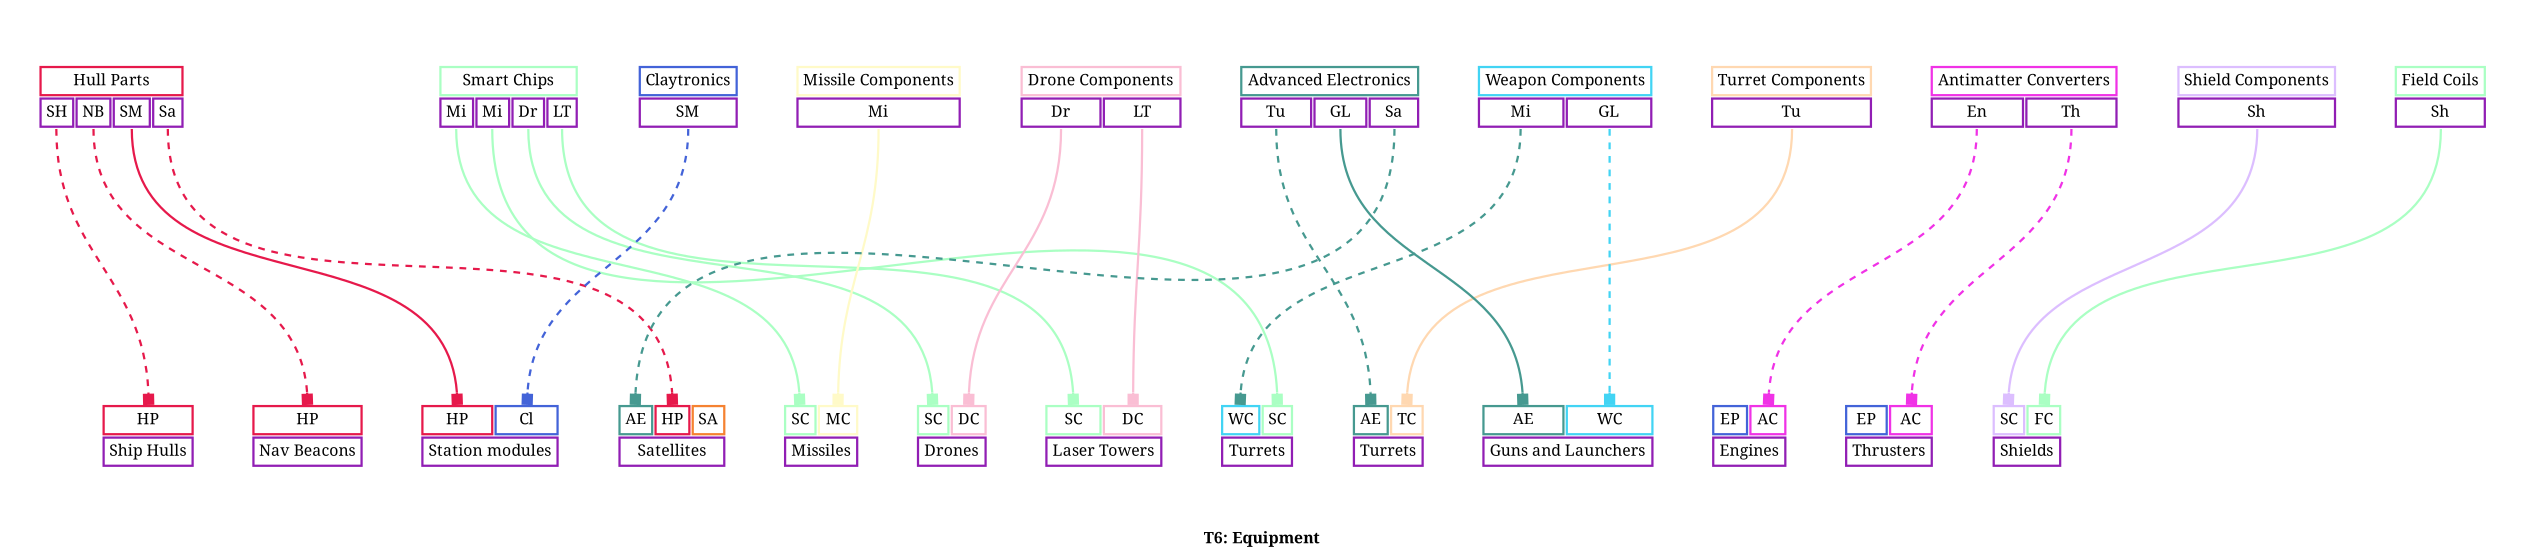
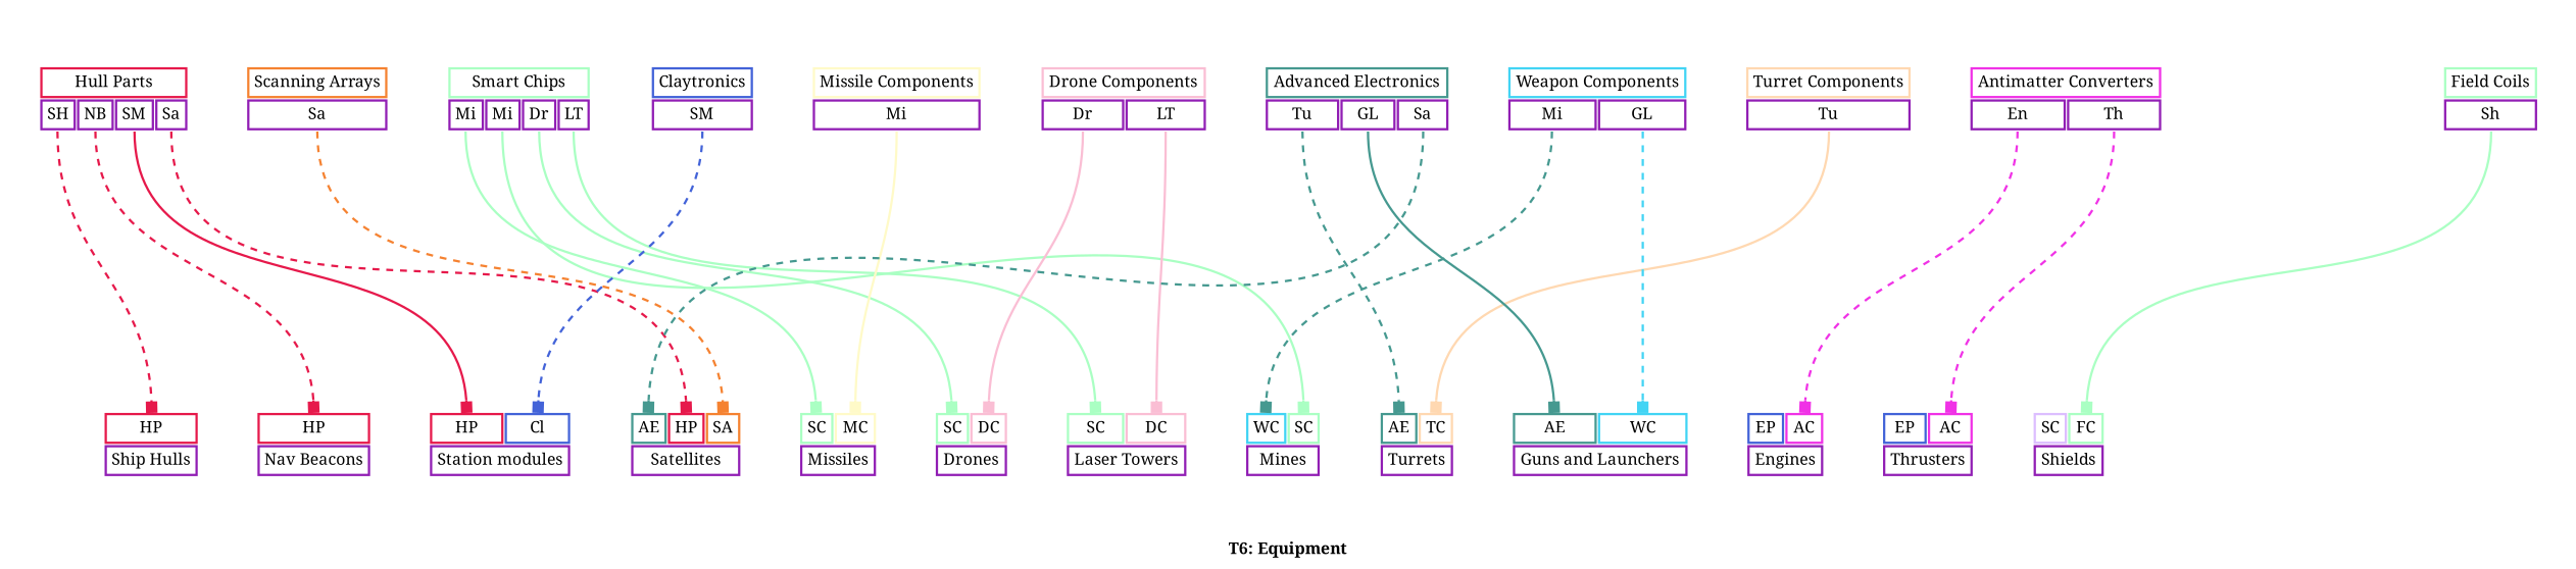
  digraph {
    compound=true
    fontname="Noto Serif"
    label=<<b>T6: Equipment</b>>
    nodesep=0.3
    ranksep=3
    node [color=slategray1 fontname="Noto Serif" margin=0.2 penwidth=2.0 shape=plaintext]
    edge [arrowType=normal arrowhead=box arrowsize=1.0 color="#aaffc3" fontname="Noto Serif" headport="hull_parts:n" penwidth=2.0 style=dashed tailport="satellites:s" weight=1.0]
    n1 [label=<<table border="0" cellborder="2" cellpadding="4" cellspacing="1" fixedsize="false" id="hull_parts" port="output">      <tr>     <td align="text" bgcolor="white" color="#e6194B" colspan="4">Hull Parts</td>   </tr>        <tr>                <td align="text" bgcolor="white" color="#911eb4" port="ship_hulls">SH</td>                <td align="text" bgcolor="white" color="#911eb4" port="nav_beacons">NB</td>                <td align="text" bgcolor="white" color="#911eb4" port="station_modules">SM</td>                <td align="text" bgcolor="white" color="#911eb4" port="satellites">Sa</td>            </tr>    </table>>]
    n2 [label=<<table border="0" cellborder="2" cellpadding="4" cellspacing="1" fixedsize="false" id="smart_chips" port="output">      <tr>     <td align="text" bgcolor="white" color="#aaffc3" colspan="4">Smart Chips</td>   </tr>        <tr>                <td align="text" bgcolor="white" color="#911eb4" port="missiles">Mi</td>                <td align="text" bgcolor="white" color="#911eb4" port="mines">Mi</td>                <td align="text" bgcolor="white" color="#911eb4" port="drones">Dr</td>                <td align="text" bgcolor="white" color="#911eb4" port="laser_towers">LT</td>            </tr>    </table>>]
+   n3 [label=<<table border="0" cellborder="2" cellpadding="4" cellspacing="1" fixedsize="false" id="scanning_arrays" port="output">      <tr>     <td align="text" bgcolor="white" color="#f58231" colspan="1">Scanning Arrays</td>   </tr>        <tr>                <td align="text" bgcolor="white" color="#911eb4" port="satellites">Sa</td>            </tr>    </table>>]
    n4 [label=<<table border="0" cellborder="2" cellpadding="4" cellspacing="1" fixedsize="false" id="drone_components" port="output">      <tr>     <td align="text" bgcolor="white" color="#fabed4" colspan="2">Drone Components</td>   </tr>        <tr>                <td align="text" bgcolor="white" color="#911eb4" port="drones">Dr</td>                <td align="text" bgcolor="white" color="#911eb4" port="laser_towers">LT</td>            </tr>    </table>>]
    n5 [label=<<table border="0" cellborder="2" cellpadding="4" cellspacing="1" fixedsize="false" id="turret_components" port="output">      <tr>     <td align="text" bgcolor="white" color="#ffd8b1" colspan="1">Turret Components</td>   </tr>        <tr>                <td align="text" bgcolor="white" color="#911eb4" port="turrets">Tu</td>            </tr>    </table>>]
    n6 [label=<<table border="0" cellborder="2" cellpadding="4" cellspacing="1" fixedsize="false" id="missile_components" port="output">      <tr>     <td align="text" bgcolor="white" color="#fffac8" colspan="1">Missile Components</td>   </tr>        <tr>                <td align="text" bgcolor="white" color="#911eb4" port="missiles">Mi</td>            </tr>    </table>>]
    n7 [label=<<table border="0" cellborder="2" cellpadding="4" cellspacing="1" fixedsize="false" id="field_coils" port="output">      <tr>     <td align="text" bgcolor="white" color="#aaffc3" colspan="1">Field Coils</td>   </tr>        <tr>                <td align="text" bgcolor="white" color="#911eb4" port="shields">Sh</td>            </tr>    </table>>]
-   n8 [label=<<table border="0" cellborder="2" cellpadding="4" cellspacing="1" fixedsize="false" id="shield_components" port="output">      <tr>     <td align="text" bgcolor="white" color="#dcbeff" colspan="1">Shield Components</td>   </tr>        <tr>                <td align="text" bgcolor="white" color="#911eb4" port="shields">Sh</td>            </tr>    </table>>]
    n9 [label=<<table border="0" cellborder="2" cellpadding="4" cellspacing="1" fixedsize="false" id="antimatter_converters" port="output">      <tr>     <td align="text" bgcolor="white" color="#f032e6" colspan="2">Antimatter Converters</td>   </tr>        <tr>                <td align="text" bgcolor="white" color="#911eb4" port="engines">En</td>                <td align="text" bgcolor="white" color="#911eb4" port="thrusters">Th</td>            </tr>    </table>>]
    n10 [label=<<table border="0" cellborder="2" cellpadding="4" cellspacing="1" fixedsize="false" id="weapon_components" port="output">      <tr>     <td align="text" bgcolor="white" color="#42d4f4" colspan="2">Weapon Components</td>   </tr>        <tr>                <td align="text" bgcolor="white" color="#911eb4" port="mines">Mi</td>                <td align="text" bgcolor="white" color="#911eb4" port="guns_and_launchers">GL</td>            </tr>    </table>>]
    n11 [label=<<table border="0" cellborder="2" cellpadding="4" cellspacing="1" fixedsize="false" id="claytronics" port="output">      <tr>     <td align="text" bgcolor="white" color="#4363d8" colspan="1">Claytronics</td>   </tr>        <tr>                <td align="text" bgcolor="white" color="#911eb4" port="station_modules">SM</td>            </tr>    </table>>]
    n12 [label=<<table border="0" cellborder="2" cellpadding="4" cellspacing="1" fixedsize="false" id="advanced_electronics" port="output">      <tr>     <td align="text" bgcolor="white" color="#469990" colspan="3">Advanced Electronics</td>   </tr>        <tr>                <td align="text" bgcolor="white" color="#911eb4" port="turrets">Tu</td>                <td align="text" bgcolor="white" color="#911eb4" port="guns_and_launchers">GL</td>                <td align="text" bgcolor="white" color="#911eb4" port="satellites">Sa</td>            </tr>    </table>>]
    n13 [label=<<table border="0" cellborder="2" cellpadding="4" cellspacing="1" fixedsize="false" id="ship_hulls" port="output">        <tr>                <td align="text" bgcolor="white" color="#e6194B" port="hull_parts">HP</td>            </tr>      <tr>     <td align="text" bgcolor="white" color="#911eb4" colspan="1">Ship Hulls</td>   </tr>    </table>>]
    n14 [label=<<table border="0" cellborder="2" cellpadding="4" cellspacing="1" fixedsize="false" id="nav_beacons" port="output">        <tr>                <td align="text" bgcolor="white" color="#e6194B" port="hull_parts">HP</td>            </tr>      <tr>     <td align="text" bgcolor="white" color="#911eb4" colspan="1">Nav Beacons</td>   </tr>    </table>>]
    n15 [label=<<table border="0" cellborder="2" cellpadding="4" cellspacing="1" fixedsize="false" id="missiles" port="output">        <tr>                <td align="text" bgcolor="white" color="#aaffc3" port="smart_chips">SC</td>                <td align="text" bgcolor="white" color="#fffac8" port="missile_components">MC</td>            </tr>      <tr>     <td align="text" bgcolor="white" color="#911eb4" colspan="2">Missiles</td>   </tr>    </table>>]
    n16 [label=<<table border="0" cellborder="2" cellpadding="4" cellspacing="1" fixedsize="false" id="station_modules" port="output">        <tr>                <td align="text" bgcolor="white" color="#e6194B" port="hull_parts">HP</td>                <td align="text" bgcolor="white" color="#4363d8" port="claytronics">Cl</td>            </tr>      <tr>     <td align="text" bgcolor="white" color="#911eb4" colspan="2">Station modules</td>   </tr>    </table>>]
    n17 [label=<<table border="0" cellborder="2" cellpadding="4" cellspacing="1" fixedsize="false" id="engines" port="output">        <tr>                <td align="text" bgcolor="white" color="#4363d8" port="engine_parts">EP</td>                <td align="text" bgcolor="white" color="#f032e6" port="antimatter_converters">AC</td>            </tr>      <tr>     <td align="text" bgcolor="white" color="#911eb4" colspan="2">Engines</td>   </tr>    </table>>]
    n18 [label=<<table border="0" cellborder="2" cellpadding="4" cellspacing="1" fixedsize="false" id="thrusters" port="output">        <tr>                <td align="text" bgcolor="white" color="#4363d8" port="engine_parts">EP</td>                <td align="text" bgcolor="white" color="#f032e6" port="antimatter_converters">AC</td>            </tr>      <tr>     <td align="text" bgcolor="white" color="#911eb4" colspan="2">Thrusters</td>   </tr>    </table>>]
-   n19 [label=<<table border="0" cellborder="2" cellpadding="4" cellspacing="1" fixedsize="false" id="mines" port="output">        <tr>                <td align="text" bgcolor="white" color="#42d4f4" port="weapon_components">WC</td>                <td align="text" bgcolor="white" color="#aaffc3" port="smart_chips">SC</td>            </tr>      <tr>     <td align="text" bgcolor="white" color="#911eb4" colspan="2">Turrets</td>   </tr>    </table>>]
+   n19 [label=<<table border="0" cellborder="2" cellpadding="4" cellspacing="1" fixedsize="false" id="mines" port="output">        <tr>                <td align="text" bgcolor="white" color="#42d4f4" port="weapon_components">WC</td>                <td align="text" bgcolor="white" color="#aaffc3" port="smart_chips">SC</td>            </tr>      <tr>     <td align="text" bgcolor="white" color="#911eb4" colspan="2">Mines</td>   </tr>    </table>>]
    n20 [label=<<table border="0" cellborder="2" cellpadding="4" cellspacing="1" fixedsize="false" id="drones" port="output">        <tr>                <td align="text" bgcolor="white" color="#aaffc3" port="smart_chips">SC</td>                <td align="text" bgcolor="white" color="#fabed4" port="drone_components">DC</td>            </tr>      <tr>     <td align="text" bgcolor="white" color="#911eb4" colspan="2">Drones</td>   </tr>    </table>>]
    n21 [label=<<table border="0" cellborder="2" cellpadding="4" cellspacing="1" fixedsize="false" id="laser_towers" port="output">        <tr>                <td align="text" bgcolor="white" color="#aaffc3" port="smart_chips">SC</td>                <td align="text" bgcolor="white" color="#fabed4" port="drone_components">DC</td>            </tr>      <tr>     <td align="text" bgcolor="white" color="#911eb4" colspan="2">Laser Towers</td>   </tr>    </table>>]
    n22 [label=<<table border="0" cellborder="2" cellpadding="4" cellspacing="1" fixedsize="false" id="shields" port="output">        <tr>                <td align="text" bgcolor="white" color="#dcbeff" port="shield_components">SC</td>                <td align="text" bgcolor="white" color="#aaffc3" port="field_coils">FC</td>            </tr>      <tr>     <td align="text" bgcolor="white" color="#911eb4" colspan="2">Shields</td>   </tr>    </table>>]
    n23 [label=<<table border="0" cellborder="2" cellpadding="4" cellspacing="1" fixedsize="false" id="turrets" port="output">        <tr>                <td align="text" bgcolor="white" color="#469990" port="advanced_electronics">AE</td>                <td align="text" bgcolor="white" color="#ffd8b1" port="turret_components">TC</td>            </tr>      <tr>     <td align="text" bgcolor="white" color="#911eb4" colspan="2">Turrets</td>   </tr>    </table>>]
    n24 [label=<<table border="0" cellborder="2" cellpadding="4" cellspacing="1" fixedsize="false" id="guns_and_launchers" port="output">        <tr>                <td align="text" bgcolor="white" color="#469990" port="advanced_electronics">AE</td>                <td align="text" bgcolor="white" color="#42d4f4" port="weapon_components">WC</td>            </tr>      <tr>     <td align="text" bgcolor="white" color="#911eb4" colspan="2">Guns and Launchers</td>   </tr>    </table>>]
    n25 [label=<<table border="0" cellborder="2" cellpadding="4" cellspacing="1" fixedsize="false" id="satellites" port="output">        <tr>                <td align="text" bgcolor="white" color="#469990" port="advanced_electronics">AE</td>                <td align="text" bgcolor="white" color="#e6194B" port="hull_parts">HP</td>                <td align="text" bgcolor="white" color="#f58231" port="scanning_arrays">SA</td>            </tr>      <tr>     <td align="text" bgcolor="white" color="#911eb4" colspan="3">Satellites</td>   </tr>    </table>>]
    subgraph sub_1 {
      cluster=true
      label="T4: Advanced"
      n1
      n2
+     n3
    }
    subgraph sub_2 {
      cluster=true
      label="T5: Components"
      n4
      n5
      n6
      n7
-     n8
      n9
      n10
      n11
      n12
    }
    subgraph sub_3 {
      cluster=true
      label="T6: Equipment"
      n13
      n14
      n15
      n16
      n17
      n18
      n19
      n20
      n21
      n22
      n23
      n24
      n25
    }
    n1 -> n13 [color="#e6194B" tailport="ship_hulls:s"]
    n1 -> n14 [color="#e6194B" tailport="nav_beacons:s"]
    n1 -> n16 [color="#e6194B" style=bold tailport="station_modules:s"]
    n1 -> n25 [color="#e6194B"]
    n2 -> n15 [headport="smart_chips:n" tailport="missiles:s" style=""]
    n2 -> n19 [headport="smart_chips:n" tailport="mines:s" style=""]
    n2 -> n20 [headport="smart_chips:n" tailport="drones:s" style=""]
    n2 -> n21 [headport="smart_chips:n" tailport="laser_towers:s" style=""]
+   n3 -> n25 [color="#f58231" headport="scanning_arrays:n"]
    n4 -> n20 [color="#fabed4" headport="drone_components:n" tailport="drones:s" style=""]
    n4 -> n21 [color="#fabed4" headport="drone_components:n" tailport="laser_towers:s" style=""]
    n5 -> n23 [color="#ffd8b1" headport="turret_components:n" tailport="turrets:s" style=""]
    n6 -> n15 [color="#fffac8" headport="missile_components:n" tailport="missiles:s" style=""]
    n7 -> n22 [headport="field_coils:n" tailport="shields:s" style=""]
-   n8 -> n22 [color="#dcbeff" headport="shield_components:n" tailport="shields:s" style=""]
    n9 -> n17 [color="#f032e6" headport="antimatter_converters:n" tailport="engines:s"]
    n9 -> n18 [color="#f032e6" headport="antimatter_converters:n" tailport="thrusters:s"]
    n10 -> n19 [color="#469990" headport="weapon_components:n" tailport="mines:s"]
    n10 -> n24 [color="#42d4f4" headport="weapon_components:n" tailport="guns_and_launchers:s"]
    n11 -> n16 [color="#4363d8" headport="claytronics:n" tailport="station_modules:s"]
    n12 -> n23 [color="#469990" headport="advanced_electronics:n" tailport="turrets:s"]
    n12 -> n24 [color="#469990" headport="advanced_electronics:n" style=bold tailport="guns_and_launchers:s"]
    n12 -> n25 [color="#469990" headport="advanced_electronics:n"]
  }
